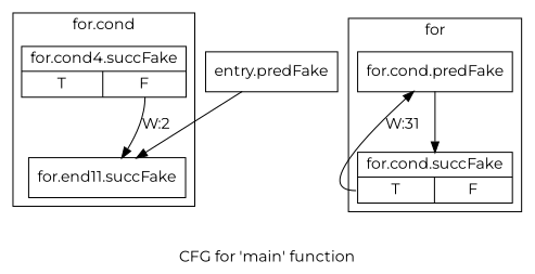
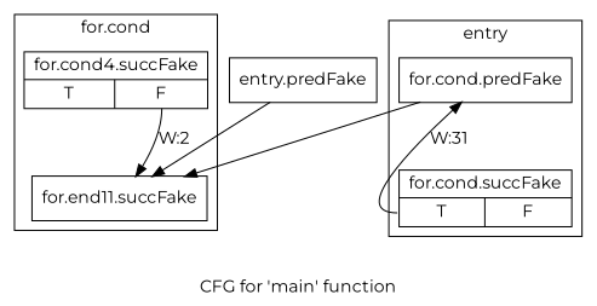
  digraph {
    fontname=Montserrat
    label="CFG for 'main' function"
    node [filename="../../../testbench.cpp" fontname=Montserrat linenumber=126 shape=record]
    edge [execusionnum=1 filename="../../../testbench.cpp" fontname=Montserrat]
    n1 [label="{for.end11.succFake}" linenumber=136]
    n2 [label="{for.cond4.succFake|{<s0>T|<s1>F}}" linenumber=132]
    n3 [label="{for.cond.predFake}"]
    n4 [label="{for.cond.succFake|{<s0>T|<s1>F}}"]
    n5 [label="{entry.predFake}" filename="" linenumber=""]
    subgraph cluster_1 {
      invocationtime=2
      label="for.cond"
      tripcount=30
      n1
      n2
    }
    subgraph cluster_2 {
      invocationtime=1
-     label=for
+     label=entry
      tripcount=30
      n3
      n4
    }
    n2 -> n1 [label="W:2" tailport=s1]
-   n3 -> n4 [execusionnum=31]
+   n3 -> n1 [execusionnum=31]
    n4 -> n3 [execusionnum=30 label="W:31" memoryops="; weight_data_write:128" tailport=s0]
    n5 -> n1
  }
